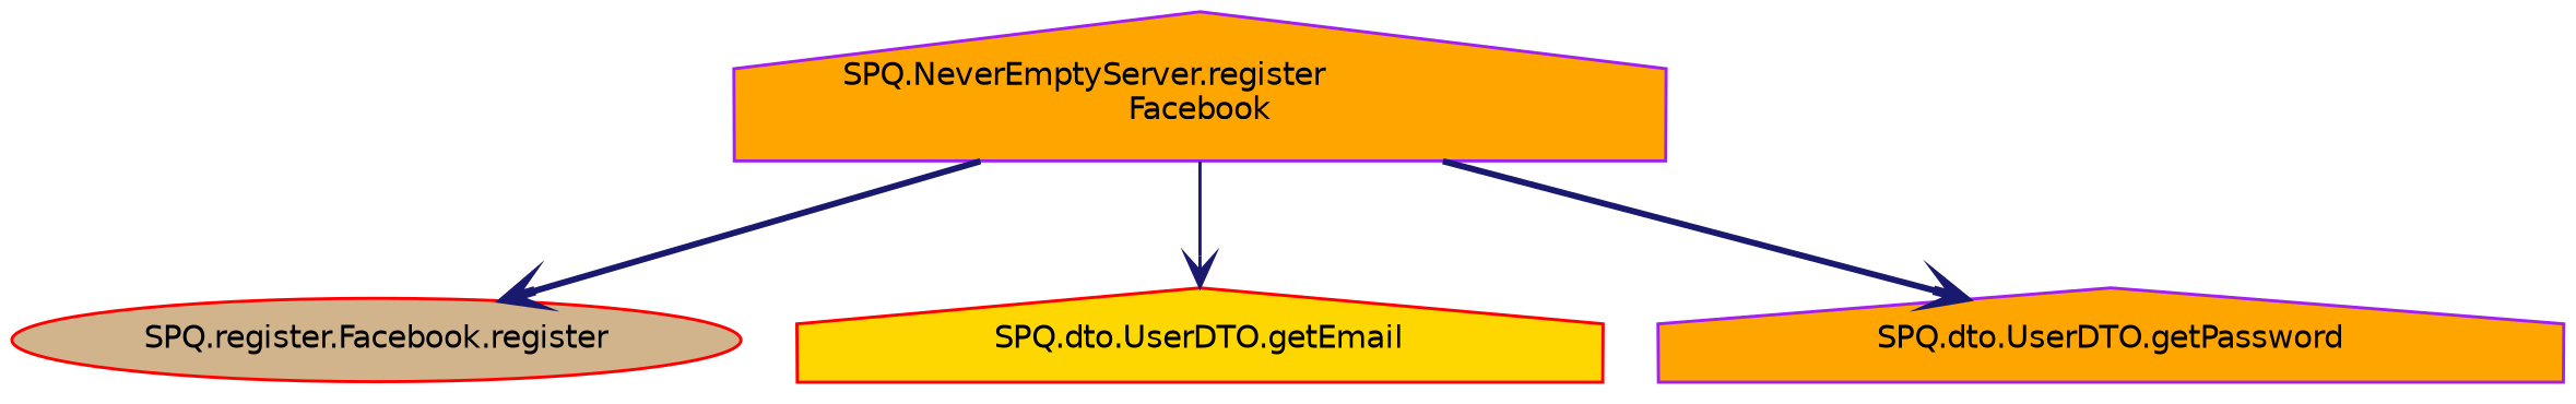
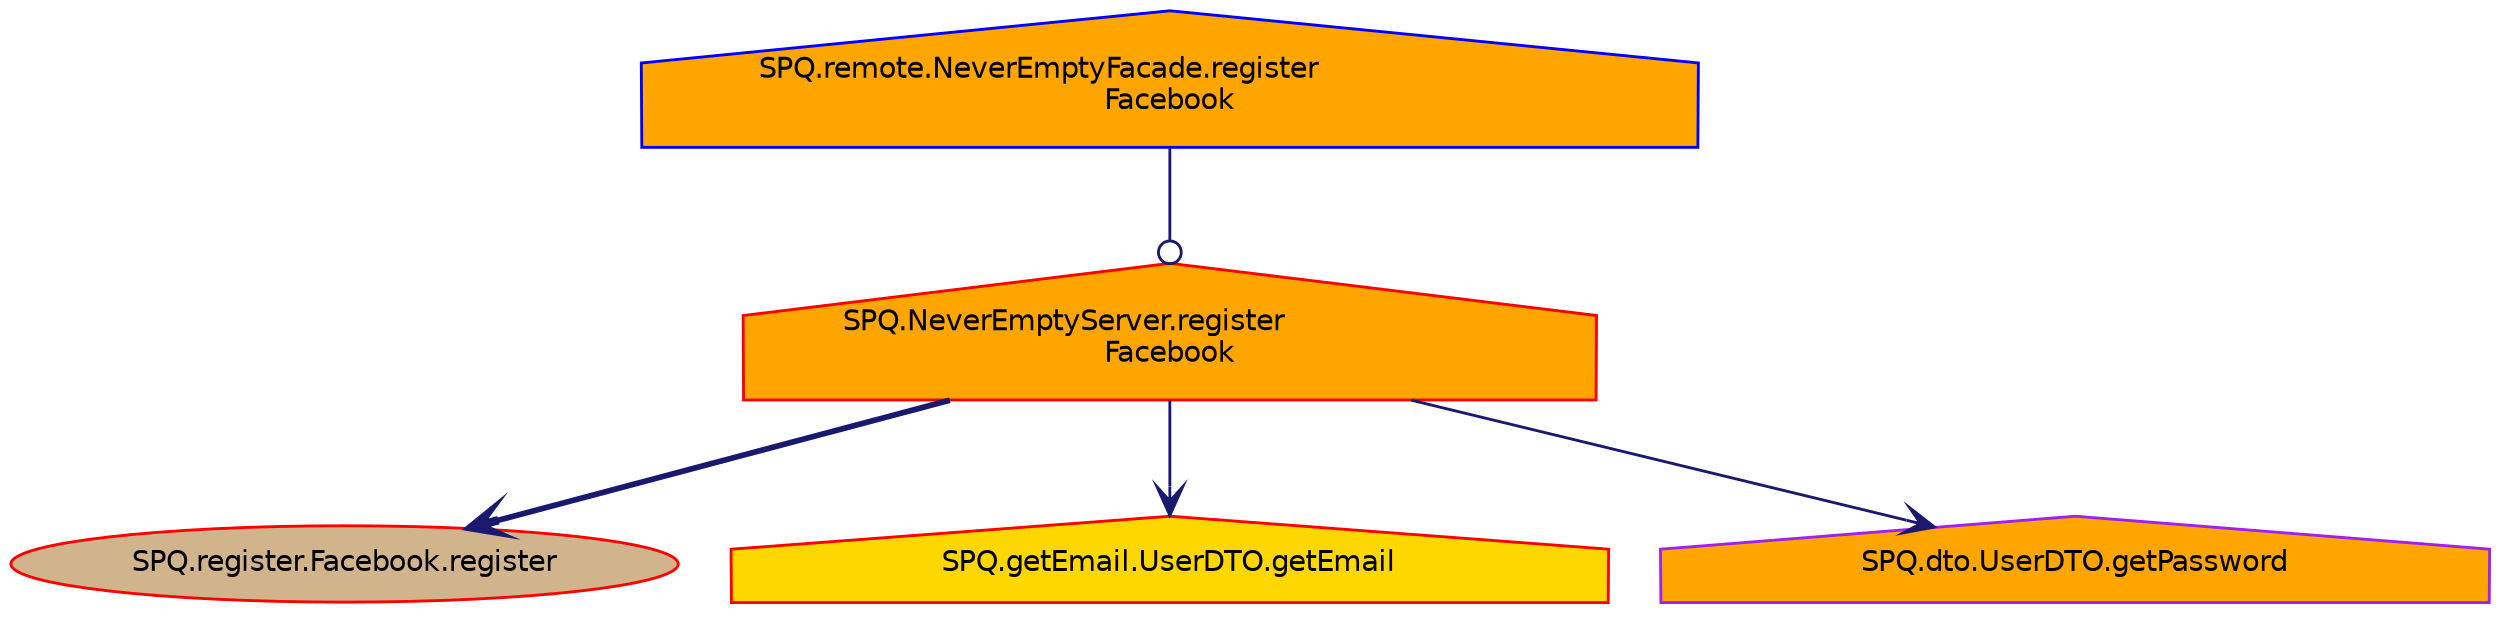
  digraph {
    rankdir=TB
    node [color=purple fillcolor=orange fontname=Helvetica fontsize=10 shape=house style=filled]
    edge [arrowhead=vee color=midnightblue fontname=Helvetica fontsize=10 labelfontname=Helvetica labelfontsize=10 style=solid]
-   n2 [height=0.2 label="SPQ.NeverEmptyServer.register\lFacebook" width=0.4]
+   n1 [color=blue fontcolor=black height=0.2 label="SPQ.remote.NeverEmptyFacade.register\lFacebook" width=0.4]
+   n2 [color=red height=0.2 label="SPQ.NeverEmptyServer.register\lFacebook" width=0.4]
    n3 [color=red fillcolor=tan height=0.2 label="SPQ.register.Facebook.register" shape=ellipse width=0.4]
-   n4 [color=red fillcolor=gold height=0.2 label="SPQ.dto.UserDTO.getEmail" width=0.4]
+   n4 [color=red fillcolor=gold height=0.2 label="SPQ.getEmail.UserDTO.getEmail" width=0.4]
    n5 [height=0.2 label="SPQ.dto.UserDTO.getPassword" width=0.4]
+   n1 -> n2 [arrowhead=odot]
    n2 -> n3 [style=bold]
    n2 -> n4
-   n2 -> n5 [style=bold]
+   n2 -> n5
  }
